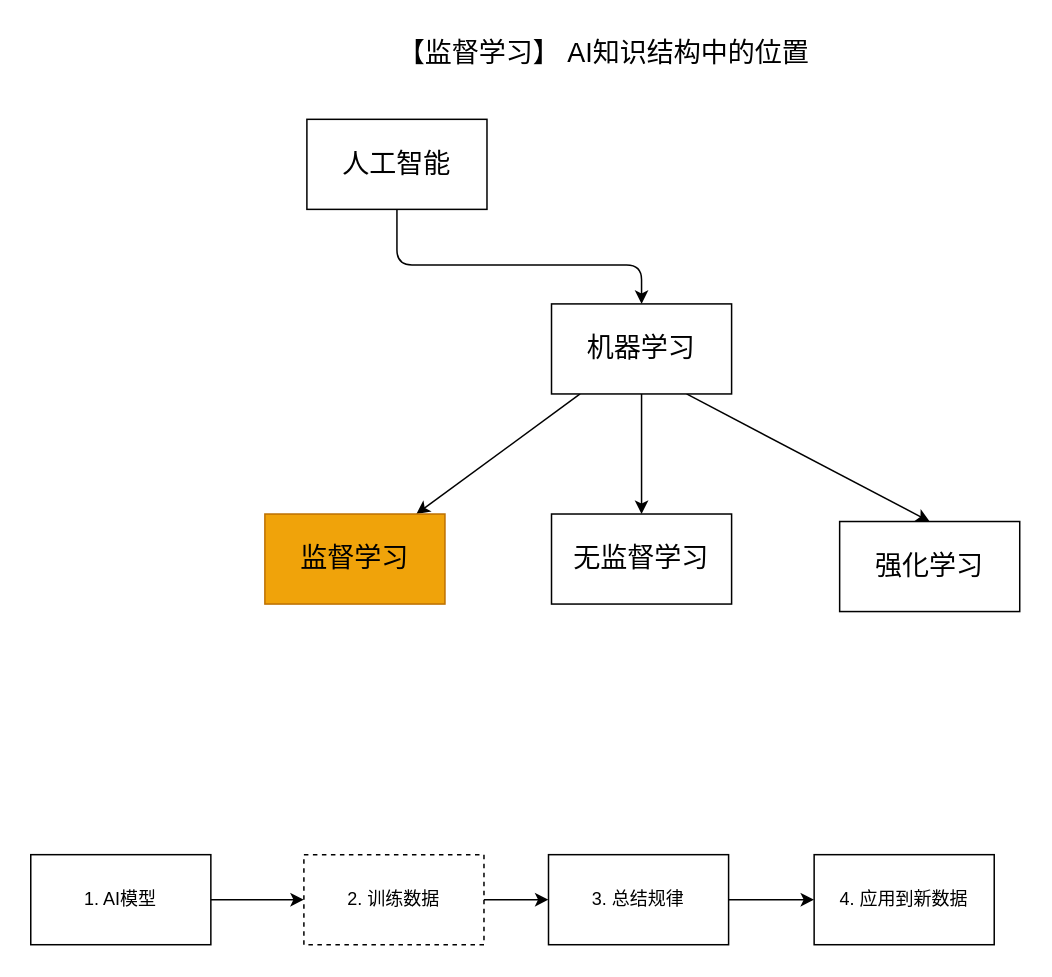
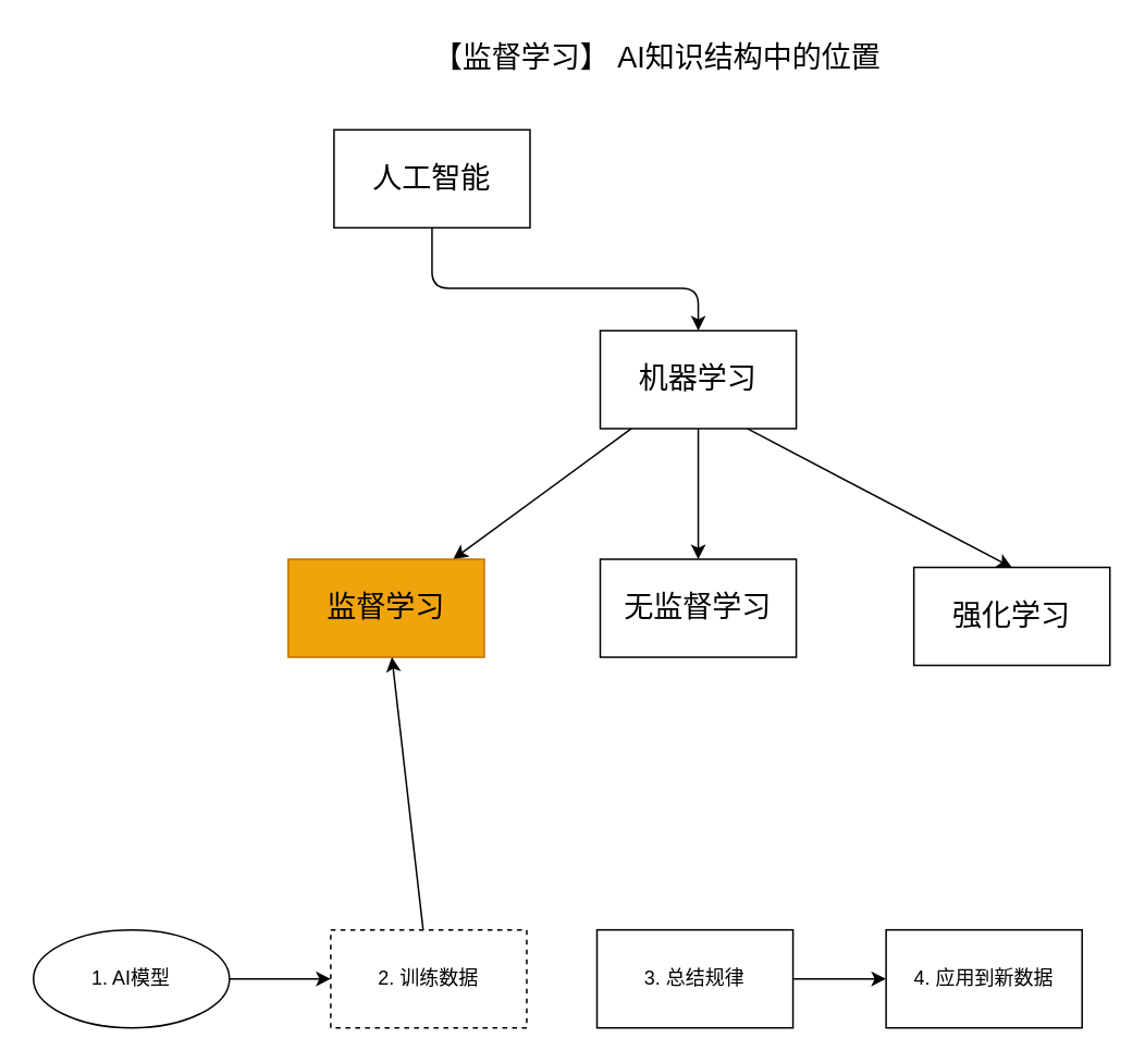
  <mxCell id="0" />
  <mxCell id="1" parent="0" />
  <mxCell id="2" value="&lt;font style=&quot;font-size: 18px;&quot;&gt;【监督学习】 AI知识结构中的位置&lt;/font&gt;" style="text;html=1;strokeColor=none;fillColor=none;align=center;verticalAlign=middle;whiteSpace=wrap;rounded=0;" parent="1" vertex="1"><mxGeometry x="245" y="20" width="314" height="30" as="geometry" /></mxCell>
  <mxCell id="3" style="edgeStyle=none;html=1;exitX=0.5;exitY=1;exitDx=0;exitDy=0;entryX=0.5;entryY=0;entryDx=0;entryDy=0;fontSize=18;" parent="1" source="4" target="8" edge="1"><mxGeometry relative="1" as="geometry"><Array as="points"><mxPoint x="264" y="176" /><mxPoint x="427" y="176" /></Array></mxGeometry></mxCell>
  <mxCell id="4" value="人工智能" style="rounded=0;whiteSpace=wrap;html=1;fontSize=18;" parent="1" vertex="1"><mxGeometry x="204" y="79" width="120" height="60" as="geometry" /></mxCell>
  <mxCell id="5" value="" style="edgeStyle=none;html=1;fontSize=18;" parent="1" source="8" target="9" edge="1"><mxGeometry relative="1" as="geometry" /></mxCell>
  <mxCell id="6" value="" style="edgeStyle=none;html=1;fontSize=18;" parent="1" source="8" target="10" edge="1"><mxGeometry relative="1" as="geometry" /></mxCell>
  <mxCell id="7" style="edgeStyle=none;html=1;exitX=0.75;exitY=1;exitDx=0;exitDy=0;entryX=0.5;entryY=0;entryDx=0;entryDy=0;fontSize=18;" parent="1" source="8" target="11" edge="1"><mxGeometry relative="1" as="geometry" /></mxCell>
  <mxCell id="8" value="机器学习" style="rounded=0;whiteSpace=wrap;html=1;fontSize=18;" parent="1" vertex="1"><mxGeometry x="367" y="202" width="120" height="60" as="geometry" /></mxCell>
  <mxCell id="9" value="监督学习" style="whiteSpace=wrap;html=1;fontSize=18;rounded=0;fillColor=#f0a30a;fontColor=#000000;strokeColor=#BD7000;" parent="1" vertex="1"><mxGeometry x="176" y="342" width="120" height="60" as="geometry" /></mxCell>
  <mxCell id="10" value="无监督学习" style="whiteSpace=wrap;html=1;fontSize=18;rounded=0;" parent="1" vertex="1"><mxGeometry x="367" y="342" width="120" height="60" as="geometry" /></mxCell>
  <mxCell id="11" value="强化学习" style="whiteSpace=wrap;html=1;fontSize=18;rounded=0;" parent="1" vertex="1"><mxGeometry x="559" y="347" width="120" height="60" as="geometry" /></mxCell>
  <mxCell id="12" value="" style="edgeStyle=none;html=1;" edge="1" parent="1" source="13" target="15"><mxGeometry relative="1" as="geometry" /></mxCell>
- <mxCell id="13" value="1. AI模型" style="rounded=0;whiteSpace=wrap;html=1;" vertex="1" parent="1"><mxGeometry x="20" y="569" width="120" height="60" as="geometry" /></mxCell>
- <mxCell id="14" value="" style="edgeStyle=none;html=1;" edge="1" parent="1" source="15" target="17"><mxGeometry relative="1" as="geometry" /></mxCell>
+ <mxCell id="13" value="1. AI模型" style="ellipse;whiteSpace=wrap;html=1;" vertex="1" parent="1"><mxGeometry x="20" y="569" width="120" height="60" as="geometry" /></mxCell>
+ <mxCell id="14" value="" style="edgeStyle=none;html=1;" edge="1" parent="1" source="15" target="9"><mxGeometry relative="1" as="geometry" /></mxCell>
  <mxCell id="15" value="2. 训练数据" style="rounded=0;whiteSpace=wrap;html=1;dashed=1;" vertex="1" parent="1"><mxGeometry x="202" y="569" width="120" height="60" as="geometry" /></mxCell>
  <mxCell id="16" value="" style="edgeStyle=none;html=1;" edge="1" parent="1" source="17" target="18"><mxGeometry relative="1" as="geometry" /></mxCell>
  <mxCell id="17" value="3. 总结规律" style="rounded=0;whiteSpace=wrap;html=1;" vertex="1" parent="1"><mxGeometry x="365" y="569" width="120" height="60" as="geometry" /></mxCell>
  <mxCell id="18" value="4. 应用到新数据" style="rounded=0;whiteSpace=wrap;html=1;" vertex="1" parent="1"><mxGeometry x="542" y="569" width="120" height="60" as="geometry" /></mxCell>
